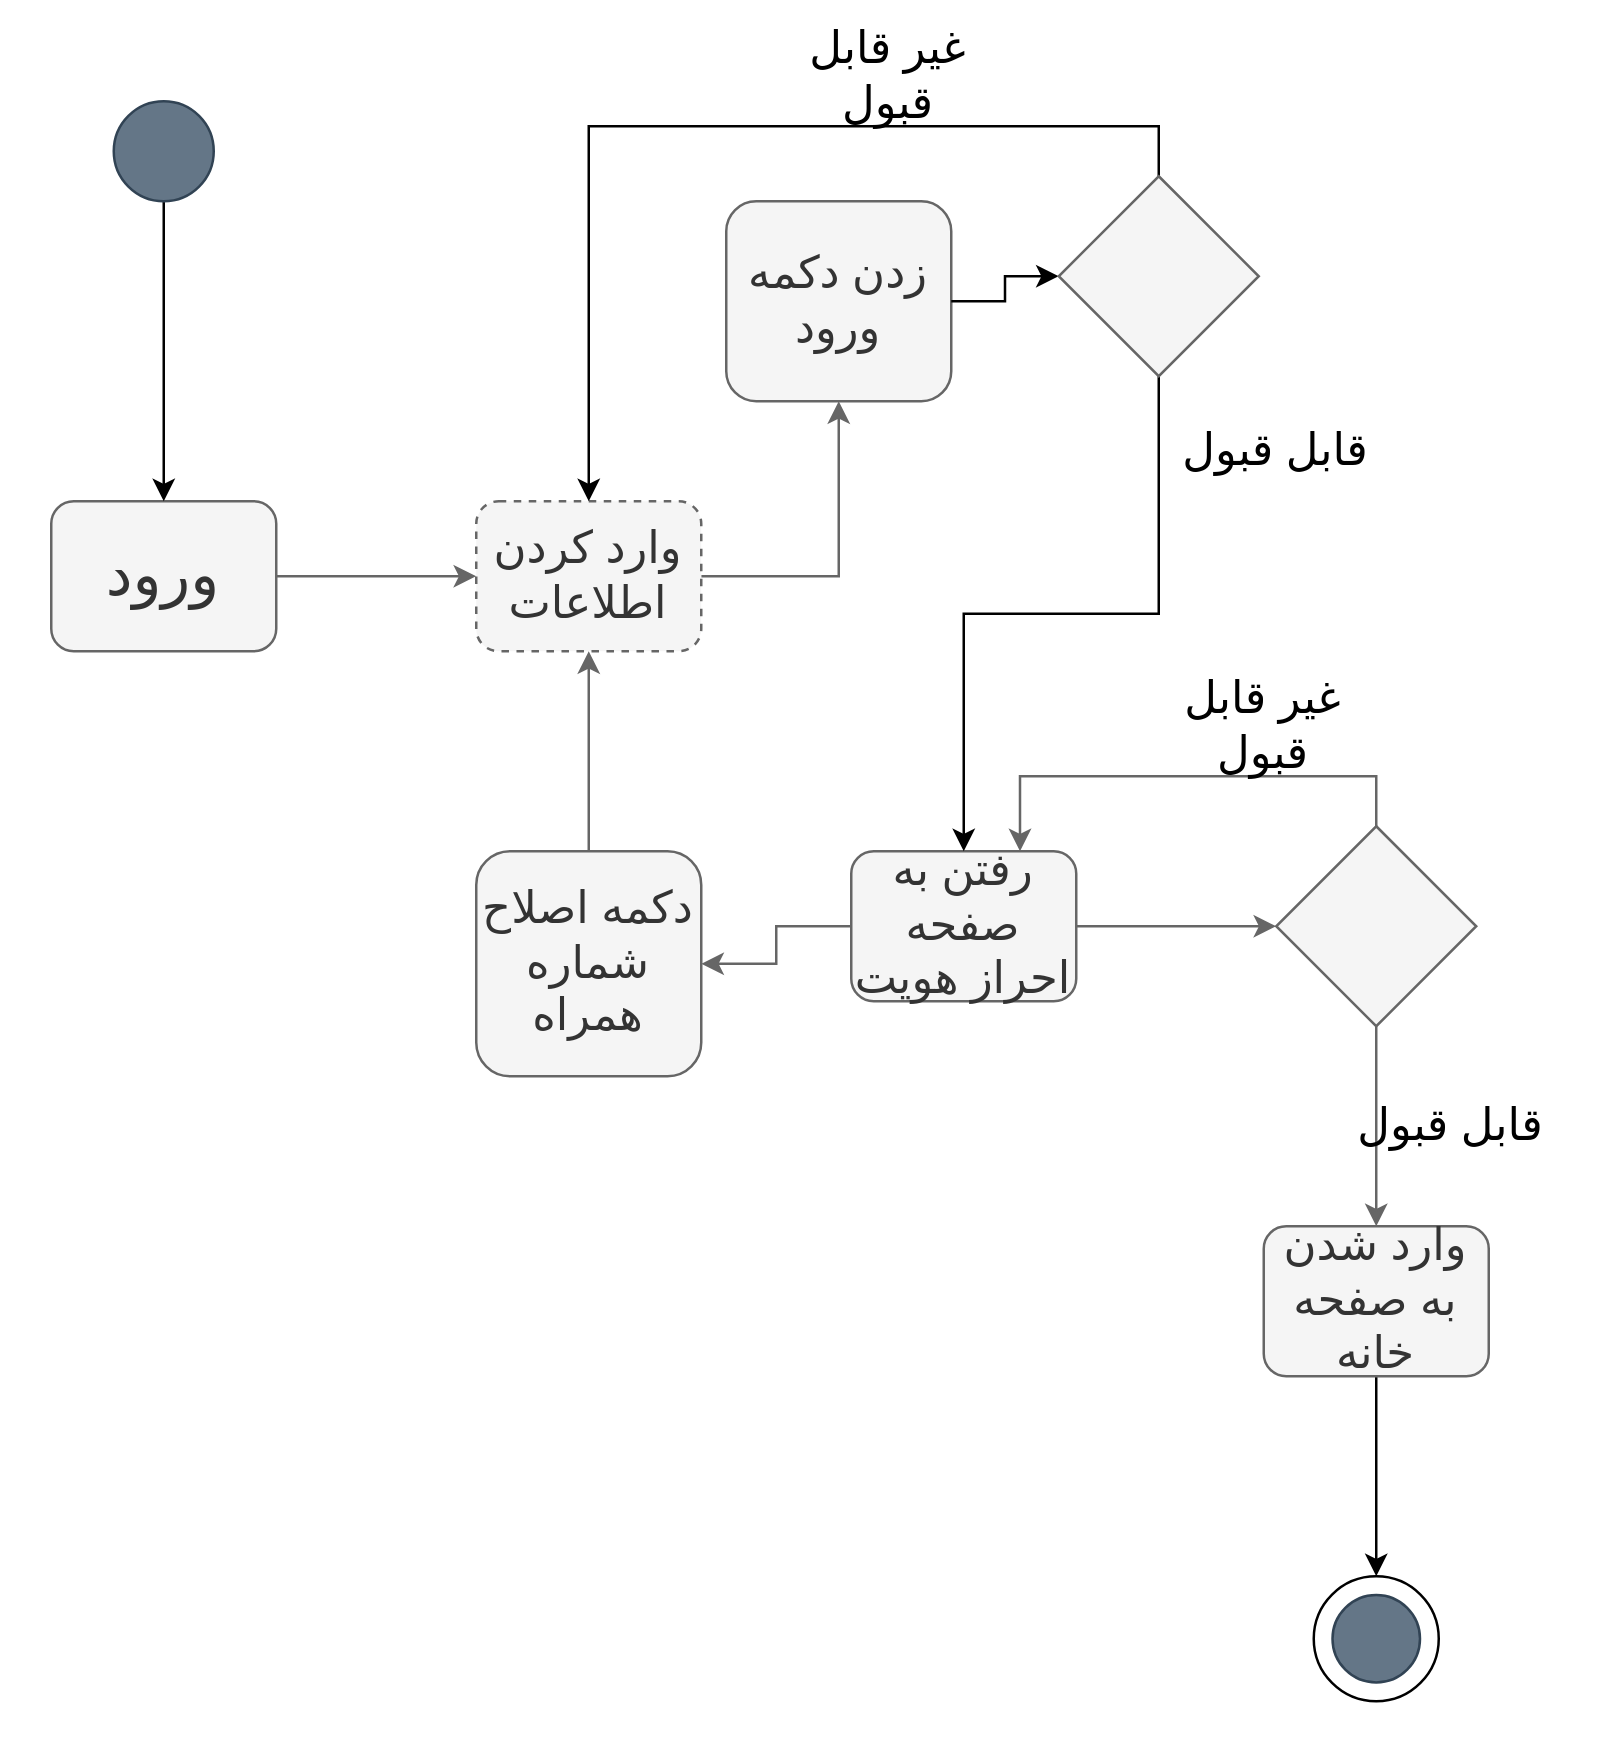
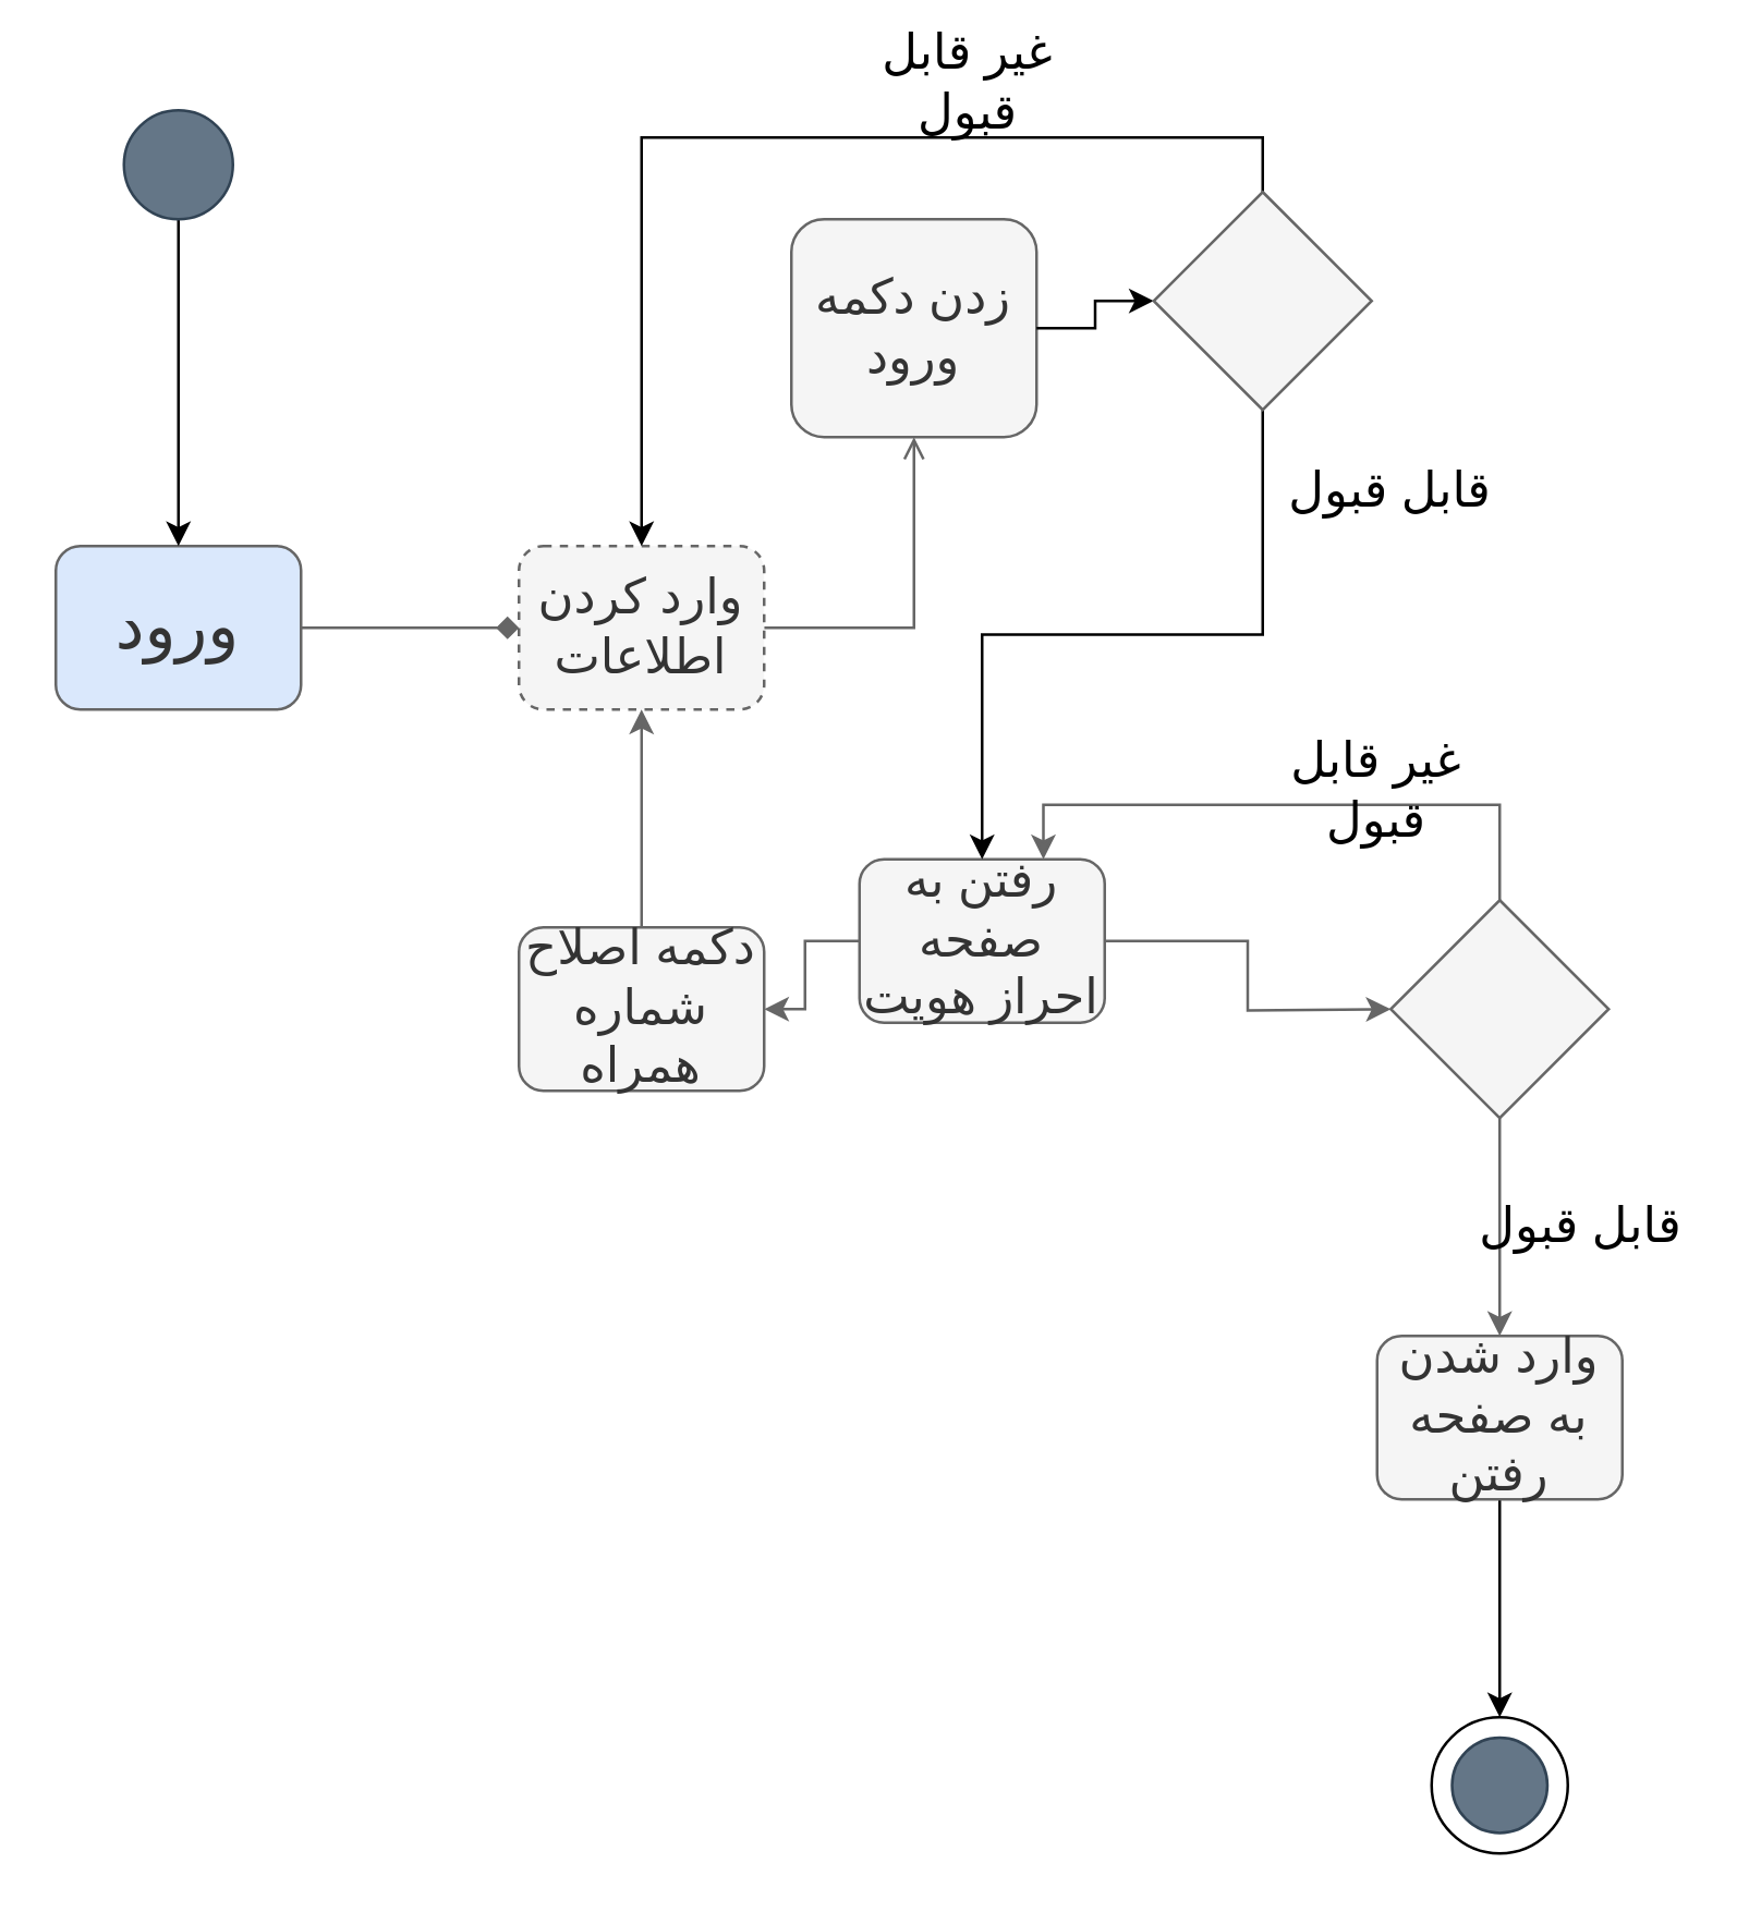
  <mxCell id="0" />
  <mxCell id="1" parent="0" />
- <mxCell id="2" value="" style="edgeStyle=orthogonalEdgeStyle;rounded=0;orthogonalLoop=1;jettySize=auto;html=1;fillColor=#f5f5f5;strokeColor=#666666;" edge="1" parent="1" source="3" target="5"><mxGeometry relative="1" as="geometry" /></mxCell>
- <mxCell id="3" value="&lt;font style=&quot;font-size: 24px&quot;&gt;ورود&lt;/font&gt;" style="rounded=1;whiteSpace=wrap;html=1;fillColor=#f5f5f5;strokeColor=#666666;fontColor=#333333;" vertex="1" parent="1"><mxGeometry x="20" y="200" width="90" height="60" as="geometry" /></mxCell>
- <mxCell id="4" value="" style="edgeStyle=orthogonalEdgeStyle;rounded=0;orthogonalLoop=1;jettySize=auto;html=1;fillColor=#f5f5f5;strokeColor=#666666;" edge="1" parent="1" source="5" target="6"><mxGeometry relative="1" as="geometry" /></mxCell>
+ <mxCell id="2" value="" style="edgeStyle=orthogonalEdgeStyle;rounded=0;orthogonalLoop=1;jettySize=auto;html=1;fillColor=#f5f5f5;strokeColor=#666666;endArrow=diamond;" edge="1" parent="1" source="3" target="5"><mxGeometry relative="1" as="geometry" /></mxCell>
+ <mxCell id="3" value="&lt;font style=&quot;font-size: 24px&quot;&gt;ورود&lt;/font&gt;" style="rounded=1;whiteSpace=wrap;html=1;fillColor=#dae8fc;strokeColor=#666666;fontColor=#333333;" vertex="1" parent="1"><mxGeometry x="20" y="200" width="90" height="60" as="geometry" /></mxCell>
+ <mxCell id="4" value="" style="edgeStyle=orthogonalEdgeStyle;rounded=0;orthogonalLoop=1;jettySize=auto;html=1;fillColor=#f5f5f5;strokeColor=#666666;endArrow=open;" edge="1" parent="1" source="5" target="6"><mxGeometry relative="1" as="geometry" /></mxCell>
  <mxCell id="5" value="&lt;font style=&quot;font-size: 18px&quot;&gt;وارد کردن اطلاعات&lt;/font&gt;" style="rounded=1;whiteSpace=wrap;html=1;fillColor=#f5f5f5;strokeColor=#666666;fontColor=#333333;dashed=1;" vertex="1" parent="1"><mxGeometry x="190" y="200" width="90" height="60" as="geometry" /></mxCell>
  <mxCell id="6" value="&lt;font style=&quot;font-size: 18px&quot;&gt;زدن دکمه ورود&lt;/font&gt;" style="rounded=1;whiteSpace=wrap;html=1;fillColor=#f5f5f5;strokeColor=#666666;fontColor=#333333;" vertex="1" parent="1"><mxGeometry x="290" y="80" width="90" height="80" as="geometry" /></mxCell>
  <mxCell id="7" value="" style="edgeStyle=orthogonalEdgeStyle;rounded=0;orthogonalLoop=1;jettySize=auto;html=1;fillColor=#f5f5f5;strokeColor=#666666;" edge="1" parent="1" source="9"><mxGeometry relative="1" as="geometry"><mxPoint x="510" y="370" as="targetPoint" /></mxGeometry></mxCell>
  <mxCell id="8" value="" style="edgeStyle=orthogonalEdgeStyle;rounded=0;orthogonalLoop=1;jettySize=auto;html=1;fillColor=#f5f5f5;strokeColor=#666666;" edge="1" parent="1" source="9" target="11"><mxGeometry relative="1" as="geometry" /></mxCell>
- <mxCell id="9" value="&lt;font style=&quot;font-size: 18px&quot;&gt;رفتن به صفحه احراز هویت&lt;/font&gt;" style="rounded=1;whiteSpace=wrap;html=1;fillColor=#f5f5f5;strokeColor=#666666;fontColor=#333333;" vertex="1" parent="1"><mxGeometry x="340" y="340" width="90" height="60" as="geometry" /></mxCell>
+ <mxCell id="9" value="&lt;font style=&quot;font-size: 18px&quot;&gt;رفتن به صفحه احراز هویت&lt;/font&gt;" style="rounded=1;whiteSpace=wrap;html=1;fillColor=#f5f5f5;strokeColor=#666666;fontColor=#333333;" vertex="1" parent="1"><mxGeometry x="315" y="315" width="90" height="60" as="geometry" /></mxCell>
  <mxCell id="10" value="" style="edgeStyle=orthogonalEdgeStyle;rounded=0;orthogonalLoop=1;jettySize=auto;html=1;fillColor=#f5f5f5;strokeColor=#666666;" edge="1" parent="1" source="11" target="5"><mxGeometry relative="1" as="geometry" /></mxCell>
- <mxCell id="11" value="&lt;span style=&quot;font-size: 18px&quot;&gt;دکمه اصلاح شماره همراه&lt;/span&gt;" style="rounded=1;whiteSpace=wrap;html=1;fillColor=#f5f5f5;strokeColor=#666666;fontColor=#333333;" vertex="1" parent="1"><mxGeometry x="190" y="340" width="90" height="90" as="geometry" /></mxCell>
+ <mxCell id="11" value="&lt;span style=&quot;font-size: 18px&quot;&gt;دکمه اصلاح شماره همراه&lt;/span&gt;" style="rounded=1;whiteSpace=wrap;html=1;fillColor=#f5f5f5;strokeColor=#666666;fontColor=#333333;" vertex="1" parent="1"><mxGeometry x="190" y="340" width="90" height="60" as="geometry" /></mxCell>
  <mxCell id="12" value="" style="edgeStyle=orthogonalEdgeStyle;rounded=0;orthogonalLoop=1;jettySize=auto;html=1;fillColor=#f5f5f5;strokeColor=#666666;" edge="1" parent="1" source="14"><mxGeometry relative="1" as="geometry"><mxPoint x="550" y="490" as="targetPoint" /></mxGeometry></mxCell>
  <mxCell id="13" style="edgeStyle=orthogonalEdgeStyle;rounded=0;orthogonalLoop=1;jettySize=auto;html=1;exitX=0.5;exitY=0;exitDx=0;exitDy=0;entryX=0.75;entryY=0;entryDx=0;entryDy=0;fillColor=#f5f5f5;strokeColor=#666666;" edge="1" parent="1" source="14" target="9"><mxGeometry relative="1" as="geometry" /></mxCell>
  <mxCell id="14" value="" style="rhombus;whiteSpace=wrap;html=1;fillColor=#f5f5f5;strokeColor=#666666;fontColor=#333333;" vertex="1" parent="1"><mxGeometry x="510" y="330" width="80" height="80" as="geometry" /></mxCell>
  <mxCell id="15" value="&lt;font style=&quot;font-size: 18px&quot;&gt;قابل قبول&lt;/font&gt;" style="text;html=1;align=center;verticalAlign=middle;whiteSpace=wrap;rounded=0;" vertex="1" parent="1"><mxGeometry x="540" y="430" width="80" height="40" as="geometry" /></mxCell>
  <mxCell id="16" value="&lt;font style=&quot;font-size: 18px&quot;&gt;غیر قابل قبول&lt;/font&gt;" style="text;html=1;align=center;verticalAlign=middle;whiteSpace=wrap;rounded=0;" vertex="1" parent="1"><mxGeometry x="463" y="280" width="84" height="20" as="geometry" /></mxCell>
  <mxCell id="17" value="" style="edgeStyle=orthogonalEdgeStyle;rounded=0;orthogonalLoop=1;jettySize=auto;html=1;" edge="1" parent="1" source="18"><mxGeometry relative="1" as="geometry"><mxPoint x="550" y="630" as="targetPoint" /></mxGeometry></mxCell>
- <mxCell id="18" value="&lt;font style=&quot;font-size: 18px&quot;&gt;وارد شدن به صفحه خانه&lt;/font&gt;" style="rounded=1;whiteSpace=wrap;html=1;fillColor=#f5f5f5;strokeColor=#666666;fontColor=#333333;" vertex="1" parent="1"><mxGeometry x="505" y="490" width="90" height="60" as="geometry" /></mxCell>
+ <mxCell id="18" value="&lt;font style=&quot;font-size: 18px&quot;&gt;وارد شدن به صفحه رفتن&lt;/font&gt;" style="rounded=1;whiteSpace=wrap;html=1;fillColor=#f5f5f5;strokeColor=#666666;fontColor=#333333;" vertex="1" parent="1"><mxGeometry x="505" y="490" width="90" height="60" as="geometry" /></mxCell>
  <mxCell id="19" value="" style="edgeStyle=orthogonalEdgeStyle;rounded=0;orthogonalLoop=1;jettySize=auto;html=1;entryX=0.5;entryY=0;entryDx=0;entryDy=0;" edge="1" parent="1" source="20" target="3"><mxGeometry relative="1" as="geometry"><mxPoint x="65" y="160" as="targetPoint" /></mxGeometry></mxCell>
  <mxCell id="20" value="" style="ellipse;whiteSpace=wrap;html=1;aspect=fixed;fillColor=#647687;strokeColor=#314354;fontColor=#ffffff;" vertex="1" parent="1"><mxGeometry x="45" y="40" width="40" height="40" as="geometry" /></mxCell>
  <mxCell id="21" value="" style="ellipse;whiteSpace=wrap;html=1;aspect=fixed;" vertex="1" parent="1"><mxGeometry x="525" y="630" width="50" height="50" as="geometry" /></mxCell>
  <mxCell id="22" value="" style="ellipse;whiteSpace=wrap;html=1;aspect=fixed;fillColor=#647687;strokeColor=#314354;fontColor=#ffffff;" vertex="1" parent="1"><mxGeometry x="532.5" y="637.5" width="35" height="35" as="geometry" /></mxCell>
  <mxCell id="23" value="" style="edgeStyle=orthogonalEdgeStyle;rounded=0;orthogonalLoop=1;jettySize=auto;html=1;" edge="1" parent="1" source="6" target="26"><mxGeometry relative="1" as="geometry" /></mxCell>
  <mxCell id="24" style="edgeStyle=orthogonalEdgeStyle;rounded=0;orthogonalLoop=1;jettySize=auto;html=1;exitX=0.5;exitY=0;exitDx=0;exitDy=0;entryX=0.5;entryY=0;entryDx=0;entryDy=0;" edge="1" parent="1" source="26" target="5"><mxGeometry relative="1" as="geometry" /></mxCell>
  <mxCell id="25" style="edgeStyle=orthogonalEdgeStyle;rounded=0;orthogonalLoop=1;jettySize=auto;html=1;exitX=0.5;exitY=1;exitDx=0;exitDy=0;entryX=0.5;entryY=0;entryDx=0;entryDy=0;" edge="1" parent="1" source="26" target="9"><mxGeometry relative="1" as="geometry" /></mxCell>
  <mxCell id="26" value="" style="rhombus;whiteSpace=wrap;html=1;fillColor=#f5f5f5;strokeColor=#666666;fontColor=#333333;" vertex="1" parent="1"><mxGeometry x="423" y="70" width="80" height="80" as="geometry" /></mxCell>
  <mxCell id="27" value="&lt;font style=&quot;font-size: 18px&quot;&gt;قابل قبول&lt;/font&gt;" style="text;html=1;align=center;verticalAlign=middle;whiteSpace=wrap;rounded=0;" vertex="1" parent="1"><mxGeometry x="470" y="160" width="80" height="40" as="geometry" /></mxCell>
  <mxCell id="28" value="&lt;font style=&quot;font-size: 18px&quot;&gt;غیر قابل قبول&lt;/font&gt;" style="text;html=1;align=center;verticalAlign=middle;whiteSpace=wrap;rounded=0;" vertex="1" parent="1"><mxGeometry x="313" y="20" width="84" height="20" as="geometry" /></mxCell>
